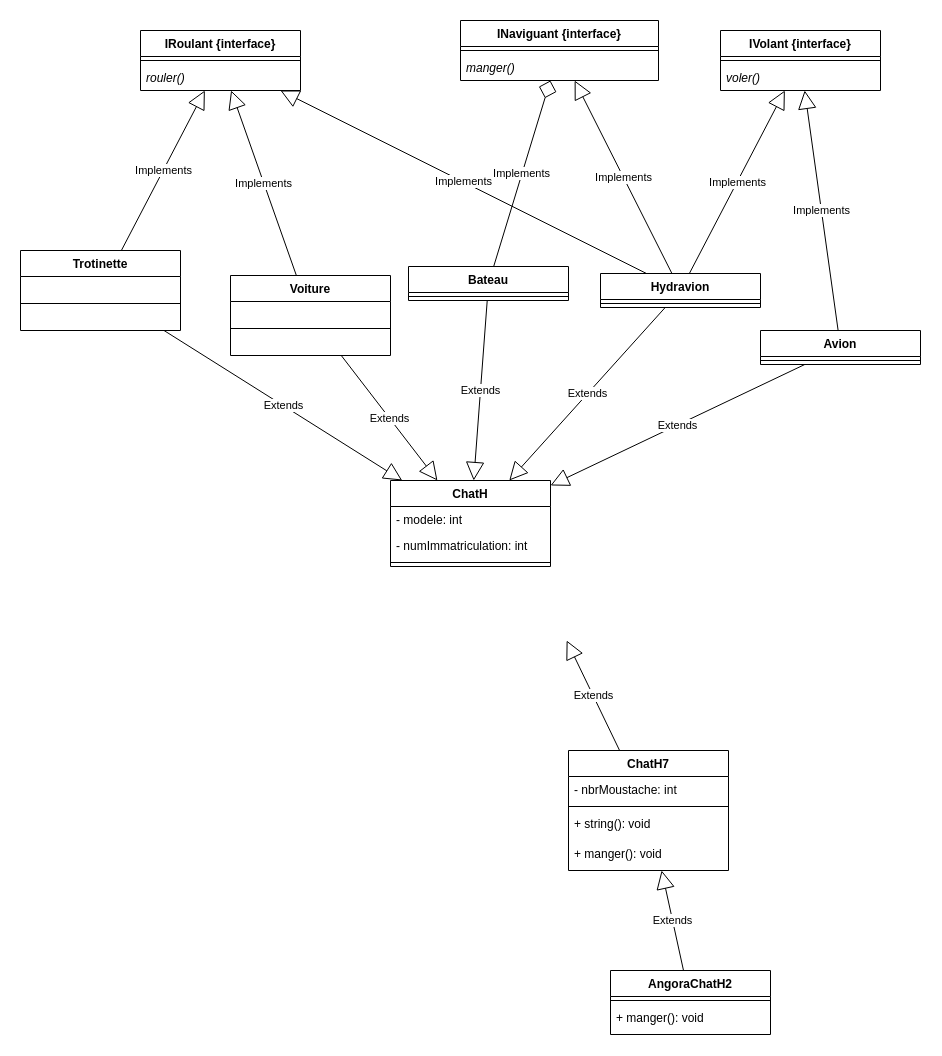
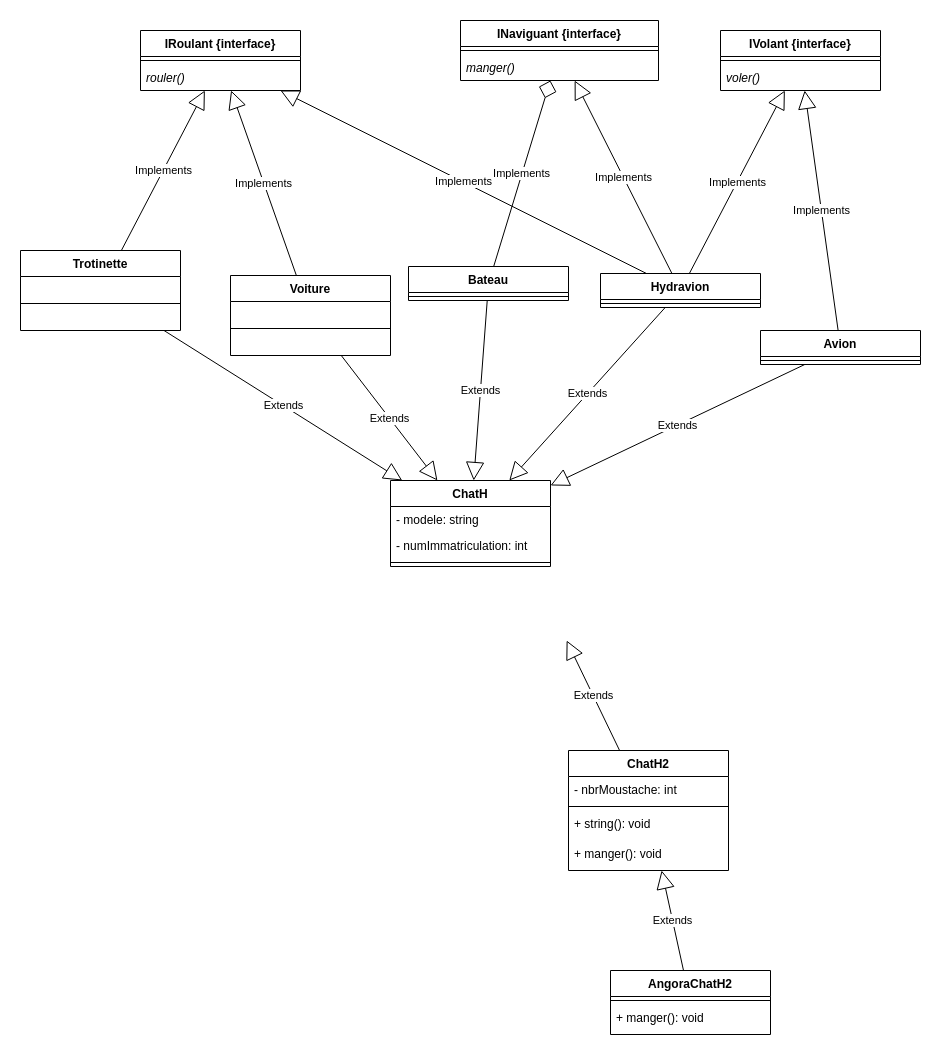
  <mxCell id="0" />
  <mxCell id="1" parent="0" />
  <mxCell id="2" value="Voiture" style="swimlane;fontStyle=1;align=center;verticalAlign=top;childLayout=stackLayout;horizontal=1;startSize=26;horizontalStack=0;resizeParent=1;resizeParentMax=0;resizeLast=0;collapsible=1;marginBottom=0;" parent="1" vertex="1"><mxGeometry x="230" y="275" width="160" height="80" as="geometry" /></mxCell>
  <mxCell id="3" value="" style="line;strokeWidth=1;fillColor=none;align=left;verticalAlign=middle;spacingTop=-1;spacingLeft=3;spacingRight=3;rotatable=0;labelPosition=right;points=[];portConstraint=eastwest;" parent="2" vertex="1"><mxGeometry y="26" width="160" height="54" as="geometry" /></mxCell>
  <mxCell id="4" value="ChatH" style="swimlane;fontStyle=1;align=center;verticalAlign=top;childLayout=stackLayout;horizontal=1;startSize=26;horizontalStack=0;resizeParent=1;resizeParentMax=0;resizeLast=0;collapsible=1;marginBottom=0;" parent="1" vertex="1"><mxGeometry x="390" y="480" width="160" height="86" as="geometry" /></mxCell>
- <mxCell id="5" value="- modele: int " style="text;strokeColor=none;fillColor=none;align=left;verticalAlign=top;spacingLeft=4;spacingRight=4;overflow=hidden;rotatable=0;points=[[0,0.5],[1,0.5]];portConstraint=eastwest;" parent="4" vertex="1"><mxGeometry y="26" width="160" height="26" as="geometry" /></mxCell>
+ <mxCell id="5" value="- modele: string " style="text;strokeColor=none;fillColor=none;align=left;verticalAlign=top;spacingLeft=4;spacingRight=4;overflow=hidden;rotatable=0;points=[[0,0.5],[1,0.5]];portConstraint=eastwest;" parent="4" vertex="1"><mxGeometry y="26" width="160" height="26" as="geometry" /></mxCell>
  <mxCell id="6" value="- numImmatriculation: int" style="text;strokeColor=none;fillColor=none;align=left;verticalAlign=top;spacingLeft=4;spacingRight=4;overflow=hidden;rotatable=0;points=[[0,0.5],[1,0.5]];portConstraint=eastwest;" parent="4" vertex="1"><mxGeometry y="52" width="160" height="26" as="geometry" /></mxCell>
  <mxCell id="7" value="" style="line;strokeWidth=1;fillColor=none;align=left;verticalAlign=middle;spacingTop=-1;spacingLeft=3;spacingRight=3;rotatable=0;labelPosition=right;points=[];portConstraint=eastwest;" parent="4" vertex="1"><mxGeometry y="78" width="160" height="8" as="geometry" /></mxCell>
  <mxCell id="8" value="Implements" style="endArrow=block;endSize=16;endFill=0;html=1;" parent="1" source="2" target="25" edge="1"><mxGeometry width="160" relative="1" as="geometry"><mxPoint x="450" y="220" as="sourcePoint" /><mxPoint x="310" y="200" as="targetPoint" /></mxGeometry></mxCell>
  <mxCell id="9" value="Implements" style="endArrow=diamond;endSize=16;endFill=0;html=1;" parent="1" source="10" target="31" edge="1"><mxGeometry width="160" relative="1" as="geometry"><mxPoint x="592" y="270" as="sourcePoint" /><mxPoint x="500" y="190" as="targetPoint" /></mxGeometry></mxCell>
  <mxCell id="10" value="Bateau" style="swimlane;fontStyle=1;align=center;verticalAlign=top;childLayout=stackLayout;horizontal=1;startSize=26;horizontalStack=0;resizeParent=1;resizeParentMax=0;resizeLast=0;collapsible=1;marginBottom=0;" parent="1" vertex="1"><mxGeometry x="408" y="266" width="160" height="34" as="geometry" /></mxCell>
  <mxCell id="11" value="" style="line;strokeWidth=1;fillColor=none;align=left;verticalAlign=middle;spacingTop=-1;spacingLeft=3;spacingRight=3;rotatable=0;labelPosition=right;points=[];portConstraint=eastwest;" parent="10" vertex="1"><mxGeometry y="26" width="160" height="8" as="geometry" /></mxCell>
  <mxCell id="12" value="Extends" style="endArrow=block;endSize=16;endFill=0;html=1;" parent="1" source="13" edge="1"><mxGeometry width="160" relative="1" as="geometry"><mxPoint x="640" y="730" as="sourcePoint" /><mxPoint x="566.122" y="640" as="targetPoint" /></mxGeometry></mxCell>
- <mxCell id="13" value="ChatH7" style="swimlane;fontStyle=1;align=center;verticalAlign=top;childLayout=stackLayout;horizontal=1;startSize=26;horizontalStack=0;resizeParent=1;resizeParentMax=0;resizeLast=0;collapsible=1;marginBottom=0;" parent="1" vertex="1"><mxGeometry x="568" y="750" width="160" height="120" as="geometry" /></mxCell>
+ <mxCell id="13" value="ChatH2" style="swimlane;fontStyle=1;align=center;verticalAlign=top;childLayout=stackLayout;horizontal=1;startSize=26;horizontalStack=0;resizeParent=1;resizeParentMax=0;resizeLast=0;collapsible=1;marginBottom=0;" parent="1" vertex="1"><mxGeometry x="568" y="750" width="160" height="120" as="geometry" /></mxCell>
  <mxCell id="14" value="- nbrMoustache: int " style="text;strokeColor=none;fillColor=none;align=left;verticalAlign=top;spacingLeft=4;spacingRight=4;overflow=hidden;rotatable=0;points=[[0,0.5],[1,0.5]];portConstraint=eastwest;" parent="13" vertex="1"><mxGeometry y="26" width="160" height="26" as="geometry" /></mxCell>
  <mxCell id="15" value="" style="line;strokeWidth=1;fillColor=none;align=left;verticalAlign=middle;spacingTop=-1;spacingLeft=3;spacingRight=3;rotatable=0;labelPosition=right;points=[];portConstraint=eastwest;" parent="13" vertex="1"><mxGeometry y="52" width="160" height="8" as="geometry" /></mxCell>
  <mxCell id="16" value="+ string(): void" style="text;strokeColor=none;fillColor=none;align=left;verticalAlign=top;spacingLeft=4;spacingRight=4;overflow=hidden;rotatable=0;points=[[0,0.5],[1,0.5]];portConstraint=eastwest;fontStyle=0" parent="13" vertex="1"><mxGeometry y="60" width="160" height="30" as="geometry" /></mxCell>
  <mxCell id="17" value="+ manger(): void" style="text;strokeColor=none;fillColor=none;align=left;verticalAlign=top;spacingLeft=4;spacingRight=4;overflow=hidden;rotatable=0;points=[[0,0.5],[1,0.5]];portConstraint=eastwest;fontStyle=0" parent="13" vertex="1"><mxGeometry y="90" width="160" height="30" as="geometry" /></mxCell>
  <mxCell id="18" value="Extends" style="endArrow=block;endSize=16;endFill=0;html=1;" parent="1" source="19" target="13" edge="1"><mxGeometry width="160" relative="1" as="geometry"><mxPoint x="703.88" y="970" as="sourcePoint" /><mxPoint x="630.002" y="880" as="targetPoint" /></mxGeometry></mxCell>
  <mxCell id="19" value="AngoraChatH2" style="swimlane;fontStyle=1;align=center;verticalAlign=top;childLayout=stackLayout;horizontal=1;startSize=26;horizontalStack=0;resizeParent=1;resizeParentMax=0;resizeLast=0;collapsible=1;marginBottom=0;" parent="1" vertex="1"><mxGeometry x="610" y="970" width="160" height="64" as="geometry" /></mxCell>
  <mxCell id="20" value="" style="line;strokeWidth=1;fillColor=none;align=left;verticalAlign=middle;spacingTop=-1;spacingLeft=3;spacingRight=3;rotatable=0;labelPosition=right;points=[];portConstraint=eastwest;" parent="19" vertex="1"><mxGeometry y="26" width="160" height="8" as="geometry" /></mxCell>
  <mxCell id="21" value="+ manger(): void" style="text;strokeColor=none;fillColor=none;align=left;verticalAlign=top;spacingLeft=4;spacingRight=4;overflow=hidden;rotatable=0;points=[[0,0.5],[1,0.5]];portConstraint=eastwest;fontStyle=0" parent="19" vertex="1"><mxGeometry y="34" width="160" height="30" as="geometry" /></mxCell>
  <mxCell id="22" value="Implements" style="endArrow=block;endSize=16;endFill=0;html=1;" edge="1" parent="1" source="23" target="31"><mxGeometry width="160" relative="1" as="geometry"><mxPoint x="634.76" y="231" as="sourcePoint" /><mxPoint x="750" y="180" as="targetPoint" /></mxGeometry></mxCell>
  <mxCell id="23" value="Hydravion" style="swimlane;fontStyle=1;align=center;verticalAlign=top;childLayout=stackLayout;horizontal=1;startSize=26;horizontalStack=0;resizeParent=1;resizeParentMax=0;resizeLast=0;collapsible=1;marginBottom=0;" vertex="1" parent="1"><mxGeometry x="600" y="273" width="160" height="34" as="geometry" /></mxCell>
  <mxCell id="24" value="" style="line;strokeWidth=1;fillColor=none;align=left;verticalAlign=middle;spacingTop=-1;spacingLeft=3;spacingRight=3;rotatable=0;labelPosition=right;points=[];portConstraint=eastwest;" vertex="1" parent="23"><mxGeometry y="26" width="160" height="8" as="geometry" /></mxCell>
  <mxCell id="25" value="IRoulant {interface}" style="swimlane;fontStyle=1;align=center;verticalAlign=top;childLayout=stackLayout;horizontal=1;startSize=26;horizontalStack=0;resizeParent=1;resizeParentMax=0;resizeLast=0;collapsible=1;marginBottom=0;" vertex="1" parent="1"><mxGeometry x="140" y="30" width="160" height="60" as="geometry" /></mxCell>
  <mxCell id="26" value="" style="line;strokeWidth=1;fillColor=none;align=left;verticalAlign=middle;spacingTop=-1;spacingLeft=3;spacingRight=3;rotatable=0;labelPosition=right;points=[];portConstraint=eastwest;" vertex="1" parent="25"><mxGeometry y="26" width="160" height="8" as="geometry" /></mxCell>
  <mxCell id="27" value="rouler()" style="text;strokeColor=none;fillColor=none;align=left;verticalAlign=top;spacingLeft=4;spacingRight=4;overflow=hidden;rotatable=0;points=[[0,0.5],[1,0.5]];portConstraint=eastwest;fontStyle=2" vertex="1" parent="25"><mxGeometry y="34" width="160" height="26" as="geometry" /></mxCell>
  <mxCell id="28" value="Trotinette" style="swimlane;fontStyle=1;align=center;verticalAlign=top;childLayout=stackLayout;horizontal=1;startSize=26;horizontalStack=0;resizeParent=1;resizeParentMax=0;resizeLast=0;collapsible=1;marginBottom=0;" vertex="1" parent="1"><mxGeometry x="20" y="250" width="160" height="80" as="geometry" /></mxCell>
  <mxCell id="29" value="" style="line;strokeWidth=1;fillColor=none;align=left;verticalAlign=middle;spacingTop=-1;spacingLeft=3;spacingRight=3;rotatable=0;labelPosition=right;points=[];portConstraint=eastwest;" vertex="1" parent="28"><mxGeometry y="26" width="160" height="54" as="geometry" /></mxCell>
  <mxCell id="30" value="Implements" style="endArrow=block;endSize=16;endFill=0;html=1;" edge="1" parent="1" source="28" target="25"><mxGeometry width="160" relative="1" as="geometry"><mxPoint x="304.286" y="278" as="sourcePoint" /><mxPoint x="339.286" y="180" as="targetPoint" /></mxGeometry></mxCell>
  <mxCell id="31" value="INaviguant {interface}" style="swimlane;fontStyle=1;align=center;verticalAlign=top;childLayout=stackLayout;horizontal=1;startSize=26;horizontalStack=0;resizeParent=1;resizeParentMax=0;resizeLast=0;collapsible=1;marginBottom=0;" vertex="1" parent="1"><mxGeometry x="460" y="20" width="198" height="60" as="geometry" /></mxCell>
  <mxCell id="32" value="" style="line;strokeWidth=1;fillColor=none;align=left;verticalAlign=middle;spacingTop=-1;spacingLeft=3;spacingRight=3;rotatable=0;labelPosition=right;points=[];portConstraint=eastwest;" vertex="1" parent="31"><mxGeometry y="26" width="198" height="8" as="geometry" /></mxCell>
  <mxCell id="33" value="manger()" style="text;strokeColor=none;fillColor=none;align=left;verticalAlign=top;spacingLeft=4;spacingRight=4;overflow=hidden;rotatable=0;points=[[0,0.5],[1,0.5]];portConstraint=eastwest;fontStyle=2" vertex="1" parent="31"><mxGeometry y="34" width="198" height="26" as="geometry" /></mxCell>
  <mxCell id="34" value="Extends" style="endArrow=block;endSize=16;endFill=0;html=1;" edge="1" parent="1" source="28" target="4"><mxGeometry width="160" relative="1" as="geometry"><mxPoint x="393.59" y="120" as="sourcePoint" /><mxPoint x="457.521" y="76" as="targetPoint" /></mxGeometry></mxCell>
  <mxCell id="35" value="Avion" style="swimlane;fontStyle=1;align=center;verticalAlign=top;childLayout=stackLayout;horizontal=1;startSize=26;horizontalStack=0;resizeParent=1;resizeParentMax=0;resizeLast=0;collapsible=1;marginBottom=0;" vertex="1" parent="1"><mxGeometry x="760" y="330" width="160" height="34" as="geometry" /></mxCell>
  <mxCell id="36" value="" style="line;strokeWidth=1;fillColor=none;align=left;verticalAlign=middle;spacingTop=-1;spacingLeft=3;spacingRight=3;rotatable=0;labelPosition=right;points=[];portConstraint=eastwest;" vertex="1" parent="35"><mxGeometry y="26" width="160" height="8" as="geometry" /></mxCell>
  <mxCell id="37" value="IVolant {interface}" style="swimlane;fontStyle=1;align=center;verticalAlign=top;childLayout=stackLayout;horizontal=1;startSize=26;horizontalStack=0;resizeParent=1;resizeParentMax=0;resizeLast=0;collapsible=1;marginBottom=0;" vertex="1" parent="1"><mxGeometry x="720" y="30" width="160" height="60" as="geometry" /></mxCell>
  <mxCell id="38" value="" style="line;strokeWidth=1;fillColor=none;align=left;verticalAlign=middle;spacingTop=-1;spacingLeft=3;spacingRight=3;rotatable=0;labelPosition=right;points=[];portConstraint=eastwest;" vertex="1" parent="37"><mxGeometry y="26" width="160" height="8" as="geometry" /></mxCell>
  <mxCell id="39" value="voler()" style="text;strokeColor=none;fillColor=none;align=left;verticalAlign=top;spacingLeft=4;spacingRight=4;overflow=hidden;rotatable=0;points=[[0,0.5],[1,0.5]];portConstraint=eastwest;fontStyle=2" vertex="1" parent="37"><mxGeometry y="34" width="160" height="26" as="geometry" /></mxCell>
  <mxCell id="40" value="Implements" style="endArrow=block;endSize=16;endFill=0;html=1;" edge="1" parent="1" source="35" target="37"><mxGeometry width="160" relative="1" as="geometry"><mxPoint x="760" y="271" as="sourcePoint" /><mxPoint x="760" y="190" as="targetPoint" /></mxGeometry></mxCell>
  <mxCell id="41" value="Implements" style="endArrow=block;endSize=16;endFill=0;html=1;" edge="1" parent="1" source="23" target="37"><mxGeometry width="160" relative="1" as="geometry"><mxPoint x="748.623" y="320" as="sourcePoint" /><mxPoint x="597.725" y="200" as="targetPoint" /></mxGeometry></mxCell>
  <mxCell id="42" value="Implements" style="endArrow=block;endSize=16;endFill=0;html=1;" edge="1" parent="1" source="23" target="25"><mxGeometry width="160" relative="1" as="geometry"><mxPoint x="587.018" y="324" as="sourcePoint" /><mxPoint x="565.263" y="200" as="targetPoint" /></mxGeometry></mxCell>
  <mxCell id="43" value="Extends" style="endArrow=block;endSize=16;endFill=0;html=1;" edge="1" parent="1" source="2" target="4"><mxGeometry width="160" relative="1" as="geometry"><mxPoint x="154.728" y="260" as="sourcePoint" /><mxPoint x="411.917" y="30" as="targetPoint" /></mxGeometry></mxCell>
  <mxCell id="44" value="Extends" style="endArrow=block;endSize=16;endFill=0;html=1;" edge="1" parent="1" source="23" target="4"><mxGeometry width="160" relative="1" as="geometry"><mxPoint x="336.568" y="285" as="sourcePoint" /><mxPoint x="442.189" y="30" as="targetPoint" /></mxGeometry></mxCell>
  <mxCell id="45" value="Extends" style="endArrow=block;endSize=16;endFill=0;html=1;" edge="1" parent="1" source="35" target="4"><mxGeometry width="160" relative="1" as="geometry"><mxPoint x="674.678" y="317" as="sourcePoint" /><mxPoint x="518.755" y="490" as="targetPoint" /></mxGeometry></mxCell>
  <mxCell id="46" value="Extends" style="endArrow=block;endSize=16;endFill=0;html=1;" edge="1" parent="1" source="10" target="4"><mxGeometry width="160" relative="1" as="geometry"><mxPoint x="674.678" y="317" as="sourcePoint" /><mxPoint x="518.755" y="490" as="targetPoint" /></mxGeometry></mxCell>
